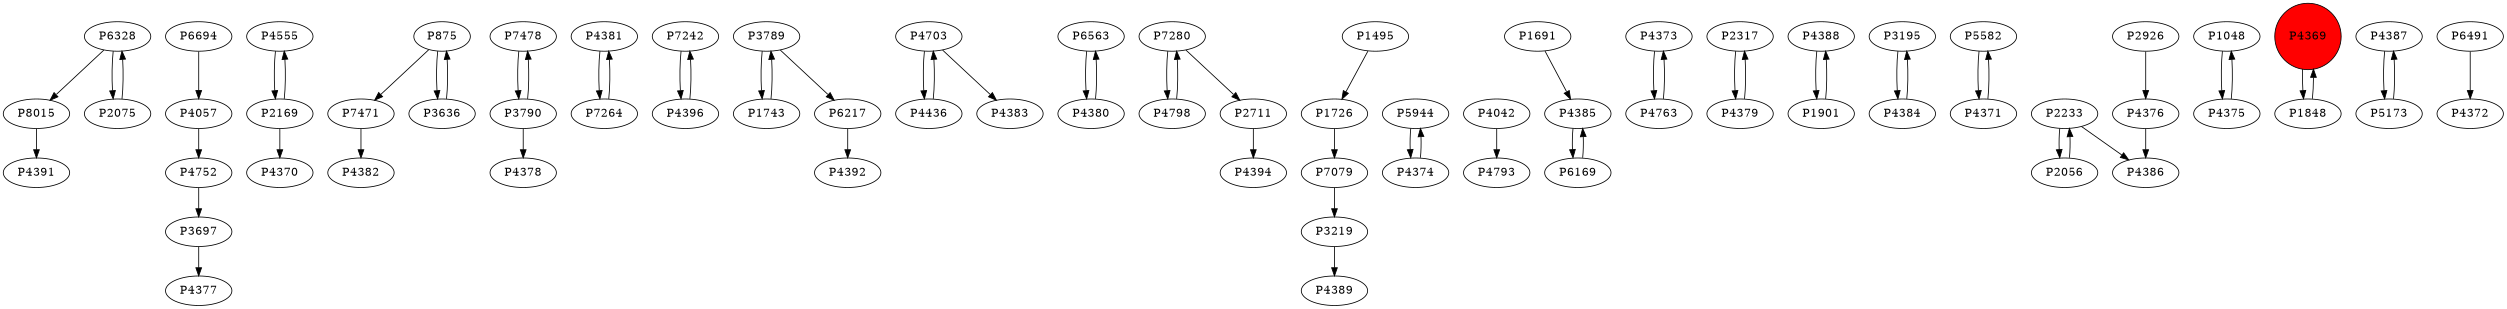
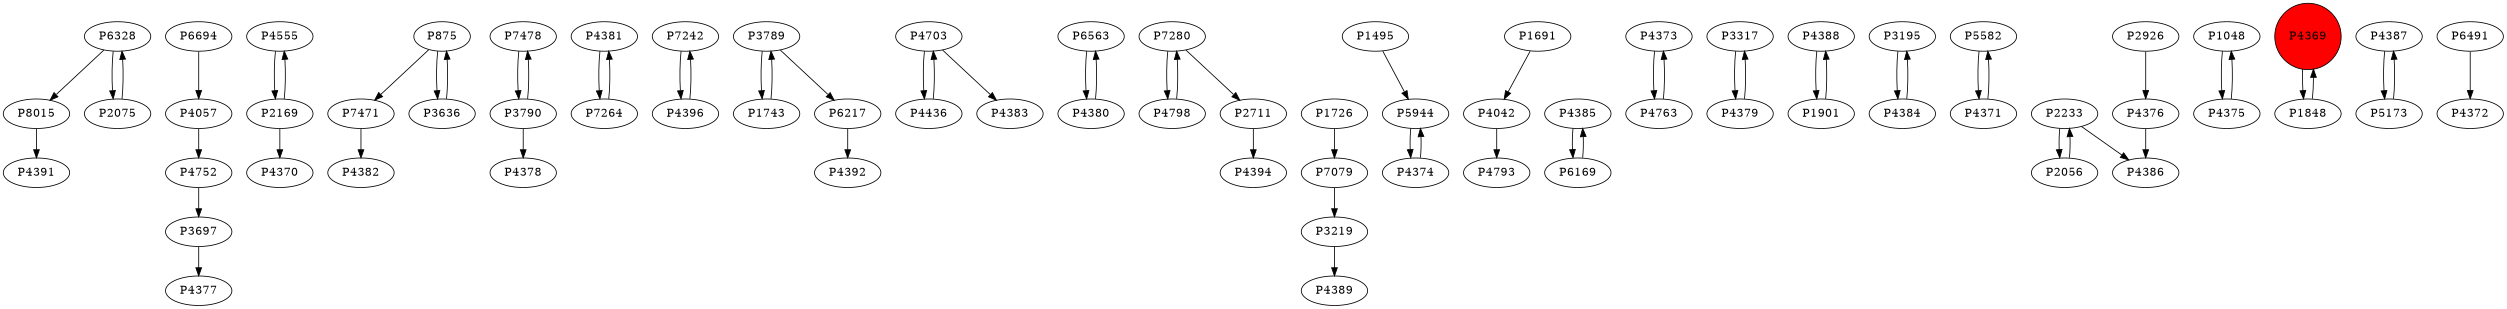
  digraph {
    P6328
    P8015
    P2075
    P4391
    P3697
    P4377
    P4555
    P2169
    P4370
    P7471
    P4382
    P7478
    P3790
    P4378
    P4381
    P7264
    P7242
    P4396
    P6217
    P4392
    P4703
    P4436
    P4383
    P6563
    P4380
    P2711
    P4394
    P1495
    P1726
    P7079
    P3219
    P4374
    P5944
    n34 [label=P4793]
    P4042
    P1691
    P4057
    P4752
    P6169
    P4385
    P4373
    P4763
-   P3317 [label=P2317]
+   P3317
    P4379
    P4388
    P1901
    P3195
    P4384
    P875
    P3636
    P1743
    P3789
    P5582
    P4371
    P2233
    P2056
    P4386
    P2926
    P4376
    P1048
    P4375
    P4369 [fillcolor=red shape=circle style=filled]
    P1848
    P4389
    P4387
    P5173
    P4798
    P7280
    P6694
    P6491
    P4372
    P6328 -> P8015
    P6328 -> P2075
    P8015 -> P4391
    P2075 -> P6328
    P3697 -> P4377
    P4555 -> P2169
    P2169 -> P4555
    P2169 -> P4370
    P7471 -> P4382
    P7478 -> P3790
    P3790 -> P7478
    P3790 -> P4378
    P4381 -> P7264
    P7264 -> P4381
    P7242 -> P4396
    P4396 -> P7242
    P6217 -> P4392
    P4703 -> P4436
    P4703 -> P4383
    P4436 -> P4703
    P6563 -> P4380
    P4380 -> P6563
    P2711 -> P4394
-   P1495 -> P1726
+   P1495 -> P5944
    P1726 -> P7079
    P7079 -> P3219
    P3219 -> P4389
    P4374 -> P5944
    P5944 -> P4374
    P4042 -> n34
-   P1691 -> P4385
+   P1691 -> P4042
    P4057 -> P4752
    P4752 -> P3697
    P6169 -> P4385
    P4385 -> P6169
    P4373 -> P4763
    P4763 -> P4373
    P3317 -> P4379
    P4379 -> P3317
    P4388 -> P1901
    P1901 -> P4388
    P3195 -> P4384
    P4384 -> P3195
    P875 -> P7471
    P875 -> P3636
    P3636 -> P875
    P1743 -> P3789
    P3789 -> P6217
    P3789 -> P1743
    P5582 -> P4371
    P4371 -> P5582
    P2233 -> P2056
    P2233 -> P4386
    P2056 -> P2233
    P2926 -> P4376
    P4376 -> P4386
    P1048 -> P4375
    P4375 -> P1048
    P4369 -> P1848
    P1848 -> P4369
    P4387 -> P5173
    P5173 -> P4387
    P4798 -> P7280
    P7280 -> P2711
    P7280 -> P4798
    P6694 -> P4057
    P6491 -> P4372
  }
